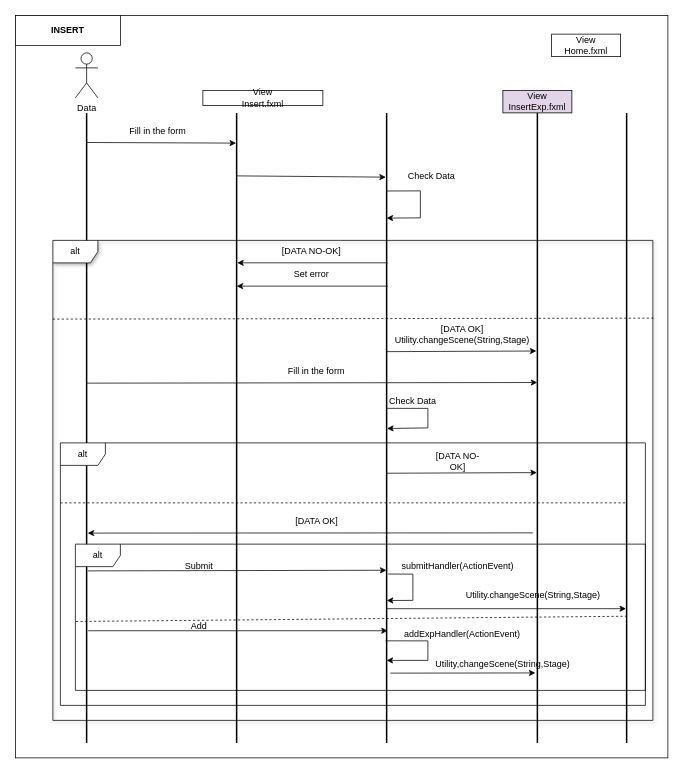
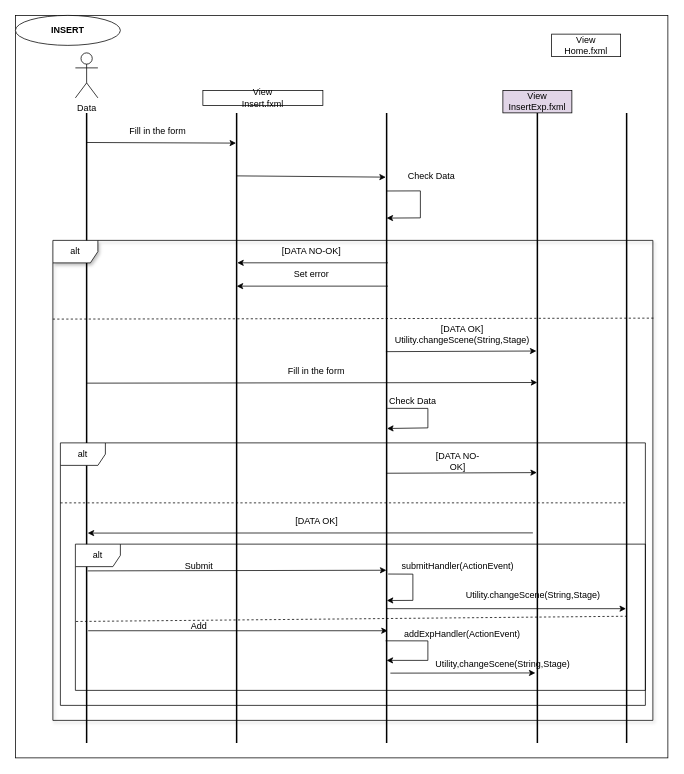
  <mxCell id="0" />
  <mxCell id="1" parent="0" />
  <mxCell id="2" value="" style="rounded=0;whiteSpace=wrap;html=1;" parent="1" vertex="1"><mxGeometry x="20" y="20" width="870" height="990" as="geometry" /></mxCell>
  <mxCell id="3" value="" style="line;strokeWidth=2;direction=south;html=1;" parent="1" vertex="1"><mxGeometry x="110" y="150" width="10" height="840" as="geometry" /></mxCell>
  <mxCell id="4" value="" style="line;strokeWidth=2;direction=south;html=1;" parent="1" vertex="1"><mxGeometry x="310" y="150" width="10" height="840" as="geometry" /></mxCell>
  <mxCell id="5" value="View&lt;br&gt;Insert.fxml" style="rounded=0;whiteSpace=wrap;html=1;" parent="1" vertex="1"><mxGeometry x="270" y="120" width="160" height="20" as="geometry" /></mxCell>
  <mxCell id="6" value="" style="line;strokeWidth=2;direction=south;html=1;" parent="1" vertex="1"><mxGeometry x="510" y="150" width="10" height="840" as="geometry" /></mxCell>
  <mxCell id="7" value="Data" style="shape=umlActor;verticalLabelPosition=bottom;verticalAlign=top;html=1;outlineConnect=0;" parent="1" vertex="1"><mxGeometry x="100" y="70" width="30" height="60" as="geometry" /></mxCell>
  <mxCell id="8" value="" style="endArrow=classic;html=1;rounded=0;exitX=0.047;exitY=0.497;exitDx=0;exitDy=0;exitPerimeter=0;entryX=0.048;entryY=0.577;entryDx=0;entryDy=0;entryPerimeter=0;" parent="1" source="3" target="4" edge="1"><mxGeometry width="50" height="50" relative="1" as="geometry"><mxPoint x="380" y="350" as="sourcePoint" /><mxPoint x="430" y="300" as="targetPoint" /><Array as="points" /></mxGeometry></mxCell>
  <mxCell id="9" value="Fill in the form" style="text;html=1;strokeColor=none;fillColor=none;align=center;verticalAlign=middle;whiteSpace=wrap;rounded=0;" parent="1" vertex="1"><mxGeometry x="170" y="160" width="80" height="30" as="geometry" /></mxCell>
  <mxCell id="10" value="" style="endArrow=classic;html=1;rounded=0;entryX=0.102;entryY=0.61;entryDx=0;entryDy=0;entryPerimeter=0;exitX=0.1;exitY=0.5;exitDx=0;exitDy=0;exitPerimeter=0;" parent="1" source="4" target="6" edge="1"><mxGeometry width="50" height="50" relative="1" as="geometry"><mxPoint x="315" y="244" as="sourcePoint" /><mxPoint x="515" y="241" as="targetPoint" /></mxGeometry></mxCell>
  <mxCell id="11" value="View&lt;br&gt;InsertExp.fxml" style="rounded=0;whiteSpace=wrap;html=1;fillColor=#e1d5e7;" parent="1" vertex="1"><mxGeometry x="670" y="120" width="92" height="30" as="geometry" /></mxCell>
  <mxCell id="12" value="" style="line;strokeWidth=2;direction=south;html=1;" parent="1" vertex="1"><mxGeometry x="711" y="150" width="10" height="840" as="geometry" /></mxCell>
  <mxCell id="13" value="" style="endArrow=classic;html=1;rounded=0;startArrow=none;exitX=0.238;exitY=0.333;exitDx=0;exitDy=0;exitPerimeter=0;entryX=0.238;entryY=0.414;entryDx=0;entryDy=0;entryPerimeter=0;" parent="1" source="6" target="4" edge="1"><mxGeometry width="50" height="50" relative="1" as="geometry"><mxPoint x="510" y="432" as="sourcePoint" /><mxPoint x="320" y="390" as="targetPoint" /><Array as="points" /></mxGeometry></mxCell>
  <mxCell id="14" value="[DATA NO-OK]" style="text;html=1;strokeColor=none;fillColor=none;align=center;verticalAlign=middle;whiteSpace=wrap;rounded=0;shadow=0;" parent="1" vertex="1"><mxGeometry x="320" y="320" width="190" height="30" as="geometry" /></mxCell>
  <mxCell id="15" value="" style="endArrow=classic;html=1;rounded=0;exitX=0.379;exitY=0.598;exitDx=0;exitDy=0;exitPerimeter=0;entryX=0.378;entryY=0.633;entryDx=0;entryDy=0;entryPerimeter=0;" parent="1" source="6" target="12" edge="1"><mxGeometry width="50" height="50" relative="1" as="geometry"><mxPoint x="520" y="520" as="sourcePoint" /><mxPoint x="710" y="468" as="targetPoint" /><Array as="points" /></mxGeometry></mxCell>
  <mxCell id="16" value="[DATA OK]&lt;br&gt;Utility.changeScene(String,Stage)" style="text;html=1;strokeColor=none;fillColor=none;align=center;verticalAlign=middle;whiteSpace=wrap;rounded=0;shadow=0;" parent="1" vertex="1"><mxGeometry x="570" y="430" width="92" height="30" as="geometry" /></mxCell>
  <mxCell id="17" value="Set error" style="text;html=1;strokeColor=none;fillColor=none;align=center;verticalAlign=middle;whiteSpace=wrap;rounded=0;shadow=0;" parent="1" vertex="1"><mxGeometry x="385" y="350" width="60" height="30" as="geometry" /></mxCell>
  <mxCell id="18" value="" style="endArrow=none;dashed=1;html=1;rounded=0;entryX=0;entryY=0.164;entryDx=0;entryDy=0;entryPerimeter=0;exitX=1.001;exitY=0.162;exitDx=0;exitDy=0;exitPerimeter=0;" parent="1" source="48" target="48" edge="1"><mxGeometry width="50" height="50" relative="1" as="geometry"><mxPoint x="750" y="470" as="sourcePoint" /><mxPoint x="430" y="400" as="targetPoint" /></mxGeometry></mxCell>
  <mxCell id="19" value="" style="endArrow=classic;html=1;rounded=0;exitX=0.124;exitY=0.479;exitDx=0;exitDy=0;exitPerimeter=0;entryX=0.167;entryY=0.5;entryDx=0;entryDy=0;entryPerimeter=0;" parent="1" source="6" target="6" edge="1"><mxGeometry width="50" height="50" relative="1" as="geometry"><mxPoint x="518" y="270" as="sourcePoint" /><mxPoint x="518" y="310" as="targetPoint" /><Array as="points"><mxPoint x="560" y="254" /><mxPoint x="560" y="290" /></Array></mxGeometry></mxCell>
  <mxCell id="20" value="Check Data" style="text;html=1;strokeColor=none;fillColor=none;align=center;verticalAlign=middle;whiteSpace=wrap;rounded=0;" parent="1" vertex="1"><mxGeometry x="540" y="220" width="70" height="30" as="geometry" /></mxCell>
  <mxCell id="21" value="" style="endArrow=classic;html=1;rounded=0;exitX=0.275;exitY=0.333;exitDx=0;exitDy=0;exitPerimeter=0;entryX=0.275;entryY=0.488;entryDx=0;entryDy=0;entryPerimeter=0;" parent="1" source="6" target="4" edge="1"><mxGeometry width="50" height="50" relative="1" as="geometry"><mxPoint x="510" y="454" as="sourcePoint" /><mxPoint x="320" y="430" as="targetPoint" /></mxGeometry></mxCell>
  <mxCell id="22" value="" style="endArrow=classic;html=1;rounded=0;entryX=0.428;entryY=0.517;entryDx=0;entryDy=0;entryPerimeter=0;exitX=0.429;exitY=0.451;exitDx=0;exitDy=0;exitPerimeter=0;" parent="1" source="3" target="12" edge="1"><mxGeometry width="50" height="50" relative="1" as="geometry"><mxPoint x="120" y="510" as="sourcePoint" /><mxPoint x="460" y="560" as="targetPoint" /></mxGeometry></mxCell>
  <mxCell id="23" value="Fill in the form" style="text;html=1;strokeColor=none;fillColor=none;align=center;verticalAlign=middle;whiteSpace=wrap;rounded=0;" parent="1" vertex="1"><mxGeometry x="379" y="480" width="85" height="30" as="geometry" /></mxCell>
  <mxCell id="24" value="Check Data" style="text;html=1;strokeColor=none;fillColor=none;align=center;verticalAlign=middle;whiteSpace=wrap;rounded=0;" parent="1" vertex="1"><mxGeometry x="510" y="519.5" width="80" height="30" as="geometry" /></mxCell>
  <mxCell id="25" value="" style="endArrow=classic;html=1;rounded=0;exitX=0.469;exitY=0.417;exitDx=0;exitDy=0;exitPerimeter=0;entryX=0.501;entryY=0.439;entryDx=0;entryDy=0;entryPerimeter=0;" parent="1" source="6" target="6" edge="1"><mxGeometry width="50" height="50" relative="1" as="geometry"><mxPoint x="718" y="530" as="sourcePoint" /><mxPoint x="520" y="580" as="targetPoint" /><Array as="points"><mxPoint x="570" y="544" /><mxPoint x="570" y="570" /></Array></mxGeometry></mxCell>
  <mxCell id="26" value="" style="endArrow=classic;html=1;rounded=0;exitX=0.572;exitY=0.586;exitDx=0;exitDy=0;exitPerimeter=0;entryX=0.571;entryY=0.571;entryDx=0;entryDy=0;entryPerimeter=0;" parent="1" source="6" target="12" edge="1"><mxGeometry width="50" height="50" relative="1" as="geometry"><mxPoint x="580" y="700" as="sourcePoint" /><mxPoint x="630" y="650" as="targetPoint" /></mxGeometry></mxCell>
  <mxCell id="27" value="[DATA NO-OK]" style="text;html=1;strokeColor=none;fillColor=none;align=center;verticalAlign=middle;whiteSpace=wrap;rounded=0;" parent="1" vertex="1"><mxGeometry x="570" y="600" width="80" height="30" as="geometry" /></mxCell>
  <mxCell id="28" value="" style="endArrow=none;dashed=1;html=1;rounded=0;entryX=0.619;entryY=0.548;entryDx=0;entryDy=0;entryPerimeter=0;" parent="1" target="34" edge="1"><mxGeometry width="50" height="50" relative="1" as="geometry"><mxPoint x="80" y="670" as="sourcePoint" /><mxPoint x="450" y="670" as="targetPoint" /></mxGeometry></mxCell>
  <mxCell id="29" value="" style="endArrow=classic;html=1;rounded=0;entryX=0.667;entryY=0.357;entryDx=0;entryDy=0;entryPerimeter=0;" parent="1" target="3" edge="1"><mxGeometry width="50" height="50" relative="1" as="geometry"><mxPoint x="710" y="710" as="sourcePoint" /><mxPoint x="480" y="740" as="targetPoint" /></mxGeometry></mxCell>
  <mxCell id="30" value="[DATA OK]" style="text;html=1;strokeColor=none;fillColor=none;align=center;verticalAlign=middle;whiteSpace=wrap;rounded=0;" parent="1" vertex="1"><mxGeometry x="391.5" y="680" width="60" height="30" as="geometry" /></mxCell>
  <mxCell id="31" value="" style="endArrow=none;dashed=1;html=1;rounded=0;exitX=0.001;exitY=0.529;exitDx=0;exitDy=0;exitPerimeter=0;entryX=0.799;entryY=0.529;entryDx=0;entryDy=0;entryPerimeter=0;" parent="1" source="46" target="34" edge="1"><mxGeometry width="50" height="50" relative="1" as="geometry"><mxPoint x="120" y="830" as="sourcePoint" /><mxPoint x="850" y="830" as="targetPoint" /></mxGeometry></mxCell>
  <mxCell id="32" value="" style="endArrow=classic;html=1;rounded=0;exitX=0.727;exitY=0.357;exitDx=0;exitDy=0;exitPerimeter=0;entryX=0.726;entryY=0.529;entryDx=0;entryDy=0;entryPerimeter=0;" parent="1" source="3" target="6" edge="1"><mxGeometry width="50" height="50" relative="1" as="geometry"><mxPoint x="240" y="780" as="sourcePoint" /><mxPoint x="400" y="760" as="targetPoint" /></mxGeometry></mxCell>
  <mxCell id="33" value="Submit" style="text;html=1;strokeColor=none;fillColor=none;align=center;verticalAlign=middle;whiteSpace=wrap;rounded=0;" parent="1" vertex="1"><mxGeometry x="220" y="740" width="90" height="30" as="geometry" /></mxCell>
  <mxCell id="34" value="" style="line;strokeWidth=2;direction=south;html=1;" parent="1" vertex="1"><mxGeometry x="830" y="150" width="10" height="840" as="geometry" /></mxCell>
  <mxCell id="35" value="View&lt;br&gt;Home.fxml" style="rounded=0;whiteSpace=wrap;html=1;" parent="1" vertex="1"><mxGeometry x="735" y="45" width="92" height="30" as="geometry" /></mxCell>
  <mxCell id="36" value="" style="endArrow=classic;html=1;rounded=0;exitX=0.787;exitY=0.471;exitDx=0;exitDy=0;exitPerimeter=0;entryX=0.787;entryY=0.586;entryDx=0;entryDy=0;entryPerimeter=0;" parent="1" source="6" target="34" edge="1"><mxGeometry width="50" height="50" relative="1" as="geometry"><mxPoint x="540" y="830" as="sourcePoint" /><mxPoint x="590" y="780" as="targetPoint" /></mxGeometry></mxCell>
  <mxCell id="37" value="" style="endArrow=classic;html=1;rounded=0;exitX=0.822;exitY=0.3;exitDx=0;exitDy=0;exitPerimeter=0;entryX=0.822;entryY=0.357;entryDx=0;entryDy=0;entryPerimeter=0;" parent="1" source="3" target="6" edge="1"><mxGeometry width="50" height="50" relative="1" as="geometry"><mxPoint x="360" y="930" as="sourcePoint" /><mxPoint x="410" y="880" as="targetPoint" /><Array as="points" /></mxGeometry></mxCell>
  <mxCell id="38" value="Add" style="text;html=1;strokeColor=none;fillColor=none;align=center;verticalAlign=middle;whiteSpace=wrap;rounded=0;" parent="1" vertex="1"><mxGeometry x="235" y="820" width="60" height="30" as="geometry" /></mxCell>
  <mxCell id="39" value="" style="endArrow=classic;html=1;rounded=0;exitX=0.838;exitY=0.643;exitDx=0;exitDy=0;exitPerimeter=0;" parent="1" source="6" edge="1"><mxGeometry width="50" height="50" relative="1" as="geometry"><mxPoint x="520" y="860" as="sourcePoint" /><mxPoint x="515" y="880" as="targetPoint" /><Array as="points"><mxPoint x="570" y="854" /><mxPoint x="570" y="880" /></Array></mxGeometry></mxCell>
  <mxCell id="40" value="addExpHandler(ActionEvent)" style="text;html=1;strokeColor=none;fillColor=none;align=center;verticalAlign=middle;whiteSpace=wrap;rounded=0;" parent="1" vertex="1"><mxGeometry x="586" y="830" width="60" height="30" as="geometry" /></mxCell>
  <mxCell id="41" value="" style="endArrow=classic;html=1;rounded=0;exitX=0.732;exitY=0.3;exitDx=0;exitDy=0;exitPerimeter=0;entryX=0.774;entryY=0.471;entryDx=0;entryDy=0;entryPerimeter=0;" parent="1" source="6" target="6" edge="1"><mxGeometry width="50" height="50" relative="1" as="geometry"><mxPoint x="410" y="850" as="sourcePoint" /><mxPoint x="460" y="800" as="targetPoint" /><Array as="points"><mxPoint x="550" y="765" /><mxPoint x="550" y="800" /></Array></mxGeometry></mxCell>
  <mxCell id="42" value="submitHandler(ActionEvent)" style="text;html=1;strokeColor=none;fillColor=none;align=center;verticalAlign=middle;whiteSpace=wrap;rounded=0;" parent="1" vertex="1"><mxGeometry x="580" y="740" width="60" height="30" as="geometry" /></mxCell>
  <mxCell id="43" value="&lt;br&gt;Utility.changeScene(String,Stage)" style="text;html=1;strokeColor=none;fillColor=none;align=center;verticalAlign=middle;whiteSpace=wrap;rounded=0;shadow=0;" parent="1" vertex="1"><mxGeometry x="680" y="770" width="61" height="30" as="geometry" /></mxCell>
  <mxCell id="44" value="" style="endArrow=classic;html=1;rounded=0;entryX=0.889;entryY=0.767;entryDx=0;entryDy=0;entryPerimeter=0;" parent="1" target="12" edge="1"><mxGeometry width="50" height="50" relative="1" as="geometry"><mxPoint x="520" y="897" as="sourcePoint" /><mxPoint x="680" y="860" as="targetPoint" /></mxGeometry></mxCell>
  <mxCell id="45" value="Utility,changeScene(String,Stage)" style="text;html=1;strokeColor=none;fillColor=none;align=center;verticalAlign=middle;whiteSpace=wrap;rounded=0;" parent="1" vertex="1"><mxGeometry x="640" y="870" width="60" height="30" as="geometry" /></mxCell>
  <mxCell id="46" value="alt" style="shape=umlFrame;whiteSpace=wrap;html=1;" parent="1" vertex="1"><mxGeometry x="100" y="725" width="760" height="195" as="geometry" /></mxCell>
  <mxCell id="47" value="alt" style="shape=umlFrame;whiteSpace=wrap;html=1;" parent="1" vertex="1"><mxGeometry x="80" y="590" width="780" height="350" as="geometry" /></mxCell>
  <mxCell id="48" value="alt" style="shape=umlFrame;whiteSpace=wrap;html=1;shadow=1;" parent="1" vertex="1"><mxGeometry x="70" y="320" width="800" height="640" as="geometry" /></mxCell>
- <mxCell id="49" value="&lt;b&gt;INSERT&lt;/b&gt;" style="rounded=0;whiteSpace=wrap;html=1;" parent="1" vertex="1"><mxGeometry x="20" y="20" width="140" height="40" as="geometry" /></mxCell>
+ <mxCell id="49" value="&lt;b&gt;INSERT&lt;/b&gt;" style="ellipse;whiteSpace=wrap;html=1;" parent="1" vertex="1"><mxGeometry x="20" y="20" width="140" height="40" as="geometry" /></mxCell>
